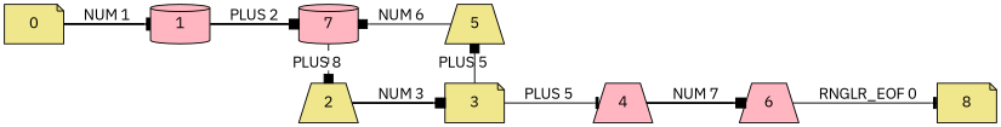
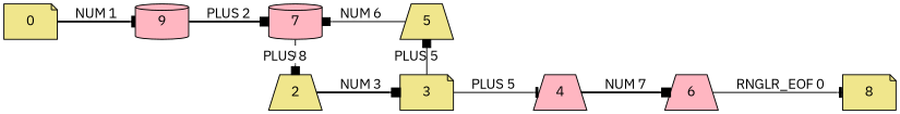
  digraph {
    fontname="IBM Plex Sans"
    rankdir=LR
    node [fillcolor=khaki fontname="IBM Plex Sans" shape=trapezium style=filled]
    edge [arrowhead=box fontname="IBM Plex Sans" style=bold]
    2
    7 [fillcolor=lightpink shape=cylinder]
    3 [shape=note]
    5
    4 [fillcolor=lightpink]
    0 [shape=note]
-   1 [fillcolor=lightpink shape=cylinder]
+   1 [fillcolor=lightpink shape=cylinder label=9]
    6 [fillcolor=lightpink]
    8 [shape=note]
    subgraph sub_1 {
      rank=same
      2
      7
    }
    subgraph sub_2 {
      rank=same
      3
      5
    }
    2 -> 3 [label="NUM 3"]
    7 -> 2 [label="PLUS 8" style=dashed]
    3 -> 5 [label="PLUS 5" style=solid weight=-100]
    3 -> 4 [arrowhead=tee label="PLUS 5" style=solid]
    5 -> 7 [label="NUM 6" style=solid]
    4 -> 6 [label="NUM 7"]
    0 -> 1 [arrowhead=tee label="NUM 1"]
    1 -> 7 [label="PLUS 2"]
    6 -> 8 [arrowhead=tee label="RNGLR_EOF 0" style=solid]
  }
